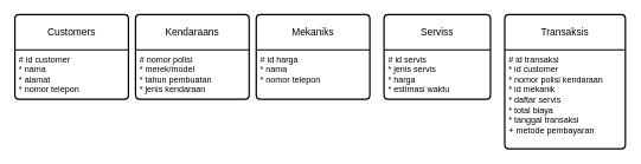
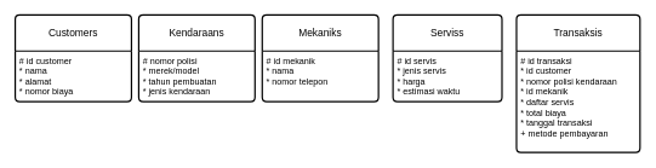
  <mxCell id="0" />
  <mxCell id="1" parent="0" />
  <mxCell id="2" value="Customers" style="swimlane;childLayout=stackLayout;horizontal=1;startSize=50;horizontalStack=0;rounded=1;fontSize=14;fontStyle=0;strokeWidth=2;resizeParent=0;resizeLast=1;shadow=0;dashed=0;align=center;arcSize=4;whiteSpace=wrap;html=1;" parent="1" vertex="1"><mxGeometry x="20" y="20" width="160" height="120" as="geometry" /></mxCell>
- <mxCell id="3" value="# id customer&lt;div&gt;* nama&lt;/div&gt;&lt;div&gt;* alamat&lt;/div&gt;&lt;div&gt;* nomor telepon&lt;/div&gt;" style="align=left;strokeColor=none;fillColor=none;spacingLeft=4;spacingRight=4;fontSize=12;verticalAlign=top;resizable=0;rotatable=0;part=1;html=1;whiteSpace=wrap;" parent="2" vertex="1"><mxGeometry y="50" width="160" height="70" as="geometry" /></mxCell>
+ <mxCell id="3" value="# id customer&lt;div&gt;* nama&lt;/div&gt;&lt;div&gt;* alamat&lt;/div&gt;&lt;div&gt;* nomor biaya&lt;/div&gt;" style="align=left;strokeColor=none;fillColor=none;spacingLeft=4;spacingRight=4;fontSize=12;verticalAlign=top;resizable=0;rotatable=0;part=1;html=1;whiteSpace=wrap;" parent="2" vertex="1"><mxGeometry y="50" width="160" height="70" as="geometry" /></mxCell>
  <mxCell id="4" value="Kendaraans" style="swimlane;childLayout=stackLayout;horizontal=1;startSize=50;horizontalStack=0;rounded=1;fontSize=14;fontStyle=0;strokeWidth=2;resizeParent=0;resizeLast=1;shadow=0;dashed=0;align=center;arcSize=4;whiteSpace=wrap;html=1;" parent="1" vertex="1"><mxGeometry x="190" y="20" width="160" height="120" as="geometry" /></mxCell>
  <mxCell id="5" value="# nomor polisi&lt;div&gt;* merek/model&lt;/div&gt;&lt;div&gt;* tahun pembuatan&lt;/div&gt;&lt;div&gt;* jenis kendaraan&lt;/div&gt;" style="align=left;strokeColor=none;fillColor=none;spacingLeft=4;spacingRight=4;fontSize=12;verticalAlign=top;resizable=0;rotatable=0;part=1;html=1;whiteSpace=wrap;" parent="4" vertex="1"><mxGeometry y="50" width="160" height="70" as="geometry" /></mxCell>
  <mxCell id="6" value="Mekaniks" style="swimlane;childLayout=stackLayout;horizontal=1;startSize=50;horizontalStack=0;rounded=1;fontSize=14;fontStyle=0;strokeWidth=2;resizeParent=0;resizeLast=1;shadow=0;dashed=0;align=center;arcSize=4;whiteSpace=wrap;html=1;" parent="1" vertex="1"><mxGeometry x="360" y="20" width="160" height="120" as="geometry" /></mxCell>
- <mxCell id="7" value="# id harga&lt;div&gt;* nama&lt;/div&gt;&lt;div&gt;* nomor telepon&lt;/div&gt;" style="align=left;strokeColor=none;fillColor=none;spacingLeft=4;spacingRight=4;fontSize=12;verticalAlign=top;resizable=0;rotatable=0;part=1;html=1;whiteSpace=wrap;" parent="6" vertex="1"><mxGeometry y="50" width="160" height="70" as="geometry" /></mxCell>
+ <mxCell id="7" value="# id mekanik&lt;div&gt;* nama&lt;/div&gt;&lt;div&gt;* nomor telepon&lt;/div&gt;" style="align=left;strokeColor=none;fillColor=none;spacingLeft=4;spacingRight=4;fontSize=12;verticalAlign=top;resizable=0;rotatable=0;part=1;html=1;whiteSpace=wrap;" parent="6" vertex="1"><mxGeometry y="50" width="160" height="70" as="geometry" /></mxCell>
  <mxCell id="8" value="Serviss" style="swimlane;childLayout=stackLayout;horizontal=1;startSize=50;horizontalStack=0;rounded=1;fontSize=14;fontStyle=0;strokeWidth=2;resizeParent=0;resizeLast=1;shadow=0;dashed=0;align=center;arcSize=4;whiteSpace=wrap;html=1;" parent="1" vertex="1"><mxGeometry x="540" y="20" width="150" height="120" as="geometry" /></mxCell>
  <mxCell id="9" value="# id servis&lt;div&gt;* jenis servis&lt;/div&gt;&lt;div&gt;* harga&lt;/div&gt;&lt;div&gt;* estimasi waktu&lt;/div&gt;" style="align=left;strokeColor=none;fillColor=none;spacingLeft=4;spacingRight=4;fontSize=12;verticalAlign=top;resizable=0;rotatable=0;part=1;html=1;whiteSpace=wrap;" parent="8" vertex="1"><mxGeometry y="50" width="150" height="70" as="geometry" /></mxCell>
  <mxCell id="10" value="Transaksis" style="swimlane;childLayout=stackLayout;horizontal=1;startSize=50;horizontalStack=0;rounded=1;fontSize=14;fontStyle=0;strokeWidth=2;resizeParent=0;resizeLast=1;shadow=0;dashed=0;align=center;arcSize=4;whiteSpace=wrap;html=1;" vertex="1" parent="1"><mxGeometry x="710" y="20" width="170" height="190" as="geometry" /></mxCell>
  <mxCell id="11" value="# id transaksi&lt;div&gt;* id customer&lt;/div&gt;&lt;div&gt;* nomor polisi kendaraan&lt;/div&gt;&lt;div&gt;* id mekanik&lt;/div&gt;&lt;div&gt;* daftar servis&lt;/div&gt;&lt;div&gt;* total biaya&lt;/div&gt;&lt;div&gt;* tanggal transaksi&lt;/div&gt;&lt;div&gt;+ metode pembayaran&lt;/div&gt;" style="align=left;strokeColor=none;fillColor=none;spacingLeft=4;spacingRight=4;fontSize=12;verticalAlign=top;resizable=0;rotatable=0;part=1;html=1;whiteSpace=wrap;" vertex="1" parent="10"><mxGeometry y="50" width="170" height="140" as="geometry" /></mxCell>
